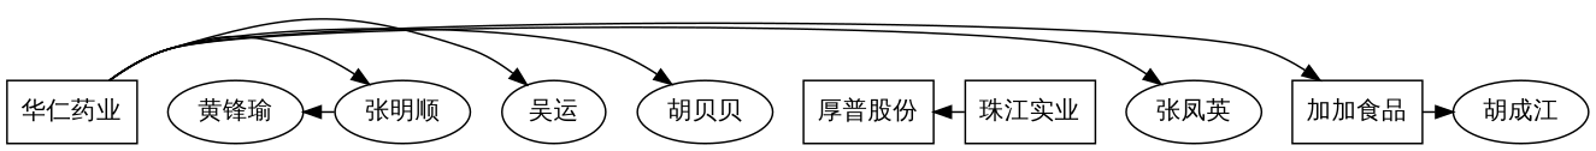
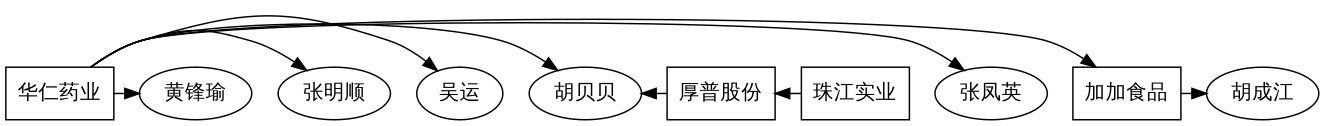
  digraph {
    fontname="Noto Sans"
    node [fontname="Noto Sans"]
    edge [constraint=false fontname="Noto Sans"]
    n1 [label="华仁药业" shape=box]
    n2 [label="黄锋瑜"]
    n3 [label="张明顺"]
    n4 [label="吴运"]
    n5 [label="胡贝贝"]
    n6 [label="张凤英"]
    n7 [label="加加食品" shape=box]
    n8 [label="胡成江"]
    n9 [label="珠江实业" shape=box]
    n10 [label="厚普股份" shape=box]
-   n3 -> n2
+   n1 -> n2
    n1 -> n3
    n1 -> n4
    n1 -> n5
    n1 -> n6
    n1 -> n7
    n7 -> n8
    n9 -> n10
+   n10 -> n5
  }
